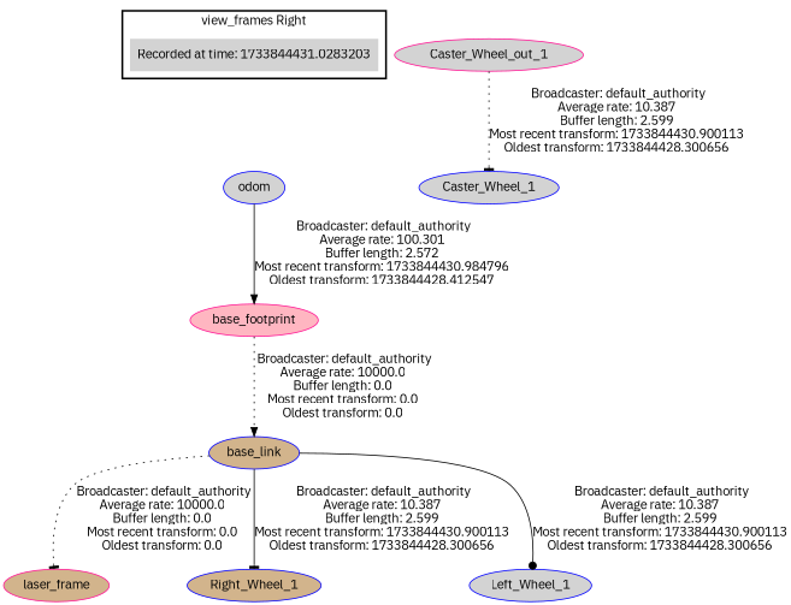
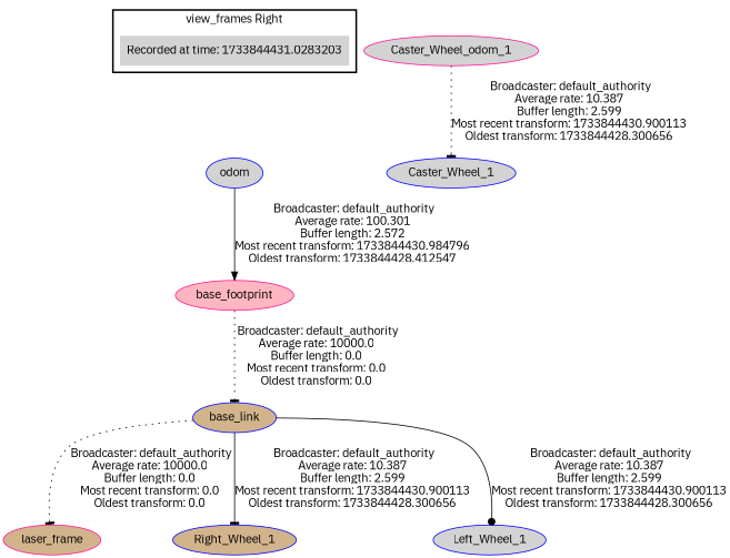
  digraph {
    fontname="IBM Plex Sans"
    node [color=blue fillcolor=lightgrey fontname="IBM Plex Sans" style=filled]
    edge [fontname="IBM Plex Sans" style=solid arrowhead=tee]
    "Recorded at time: 1733844431.0283203" [color=deeppink shape=plaintext]
    odom
    base_footprint [color=deeppink fillcolor=lightpink]
    base_link [fillcolor=tan]
    laser_frame [color=deeppink fillcolor=tan]
    Right_Wheel_1 [fillcolor=tan]
    Left_Wheel_1
-   Caster_Wheel_out_1 [color=deeppink]
+   Caster_Wheel_out_1 [color=deeppink label=Caster_Wheel_odom_1]
    Caster_Wheel_1
    subgraph cluster_1 {
      color=black
      label="view_frames Right"
      style=bold
      "Recorded at time: 1733844431.0283203"
    }
    "Recorded at time: 1733844431.0283203" -> odom [style=invis arrowhead=""]
    odom -> base_footprint [arrowhead=normal label=" Broadcaster: default_authority\nAverage rate: 100.301\nBuffer length: 2.572\nMost recent transform: 1733844430.984796\nOldest transform: 1733844428.412547\n"]
-   base_footprint -> base_link [arrowhead=normal label=" Broadcaster: default_authority\nAverage rate: 10000.0\nBuffer length: 0.0\nMost recent transform: 0.0\nOldest transform: 0.0\n" style=dotted]
+   base_footprint -> base_link [label=" Broadcaster: default_authority\nAverage rate: 10000.0\nBuffer length: 0.0\nMost recent transform: 0.0\nOldest transform: 0.0\n" style=dotted]
    base_link -> laser_frame [label=" Broadcaster: default_authority\nAverage rate: 10000.0\nBuffer length: 0.0\nMost recent transform: 0.0\nOldest transform: 0.0\n" style=dotted]
    base_link -> Right_Wheel_1 [label=" Broadcaster: default_authority\nAverage rate: 10.387\nBuffer length: 2.599\nMost recent transform: 1733844430.900113\nOldest transform: 1733844428.300656\n"]
    base_link -> Left_Wheel_1 [arrowhead=dot label=" Broadcaster: default_authority\nAverage rate: 10.387\nBuffer length: 2.599\nMost recent transform: 1733844430.900113\nOldest transform: 1733844428.300656\n"]
    Caster_Wheel_out_1 -> Caster_Wheel_1 [label=" Broadcaster: default_authority\nAverage rate: 10.387\nBuffer length: 2.599\nMost recent transform: 1733844430.900113\nOldest transform: 1733844428.300656\n" style=dotted]
  }
